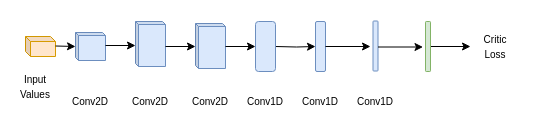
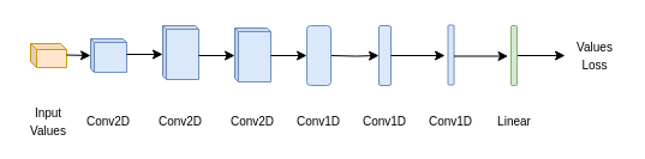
  <mxCell id="0" />
  <mxCell id="1" parent="0" />
  <mxCell id="2" value="" style="shape=cube;whiteSpace=wrap;html=1;boundedLbl=1;backgroundOutline=1;darkOpacity=0.05;darkOpacity2=0.1;size=5;fillColor=#ffe6cc;strokeColor=#d79b00;" parent="1" vertex="1"><mxGeometry x="25" y="36" width="30" height="20" as="geometry" /></mxCell>
  <mxCell id="3" value="" style="shape=cube;whiteSpace=wrap;html=1;boundedLbl=1;backgroundOutline=1;darkOpacity=0.05;darkOpacity2=0.1;size=3;fillColor=#dae8fc;strokeColor=#6c8ebf;" parent="1" vertex="1"><mxGeometry x="135" y="21" width="30" height="45" as="geometry" /></mxCell>
  <mxCell id="4" value="" style="shape=cube;whiteSpace=wrap;html=1;boundedLbl=1;backgroundOutline=1;darkOpacity=0.05;darkOpacity2=0.1;size=3;fillColor=#dae8fc;strokeColor=#6c8ebf;" parent="1" vertex="1"><mxGeometry x="75" y="32" width="30" height="28" as="geometry" /></mxCell>
  <mxCell id="5" value="" style="shape=cube;whiteSpace=wrap;html=1;boundedLbl=1;backgroundOutline=1;darkOpacity=0.05;darkOpacity2=0.1;size=3;fillColor=#dae8fc;strokeColor=#6c8ebf;" parent="1" vertex="1"><mxGeometry x="195" y="23" width="30" height="45" as="geometry" /></mxCell>
  <mxCell id="6" style="edgeStyle=orthogonalEdgeStyle;rounded=0;orthogonalLoop=1;jettySize=auto;html=1;entryX=0;entryY=0.5;entryDx=0;entryDy=0;" parent="1" target="17" edge="1"><mxGeometry relative="1" as="geometry"><mxPoint x="275" y="46" as="sourcePoint" /><mxPoint x="300.222" y="46.222" as="targetPoint" /></mxGeometry></mxCell>
  <mxCell id="7" value="&lt;font style=&quot;font-size: 10px&quot;&gt;Conv2D&lt;/font&gt;" style="text;html=1;strokeColor=none;fillColor=none;align=center;verticalAlign=middle;whiteSpace=wrap;rounded=0;" parent="1" vertex="1"><mxGeometry x="70" y="91" width="40" height="20" as="geometry" /></mxCell>
  <mxCell id="8" value="" style="endArrow=classic;html=1;exitX=1;exitY=0.5;exitDx=0;exitDy=0;" parent="1" source="21" edge="1"><mxGeometry width="50" height="50" relative="1" as="geometry"><mxPoint x="451.68" y="45.72" as="sourcePoint" /><mxPoint x="470" y="46" as="targetPoint" /></mxGeometry></mxCell>
- <mxCell id="9" value="&lt;span style=&quot;font-size: 10px&quot;&gt;Critic Loss&lt;/span&gt;" style="text;html=1;strokeColor=none;fillColor=none;align=center;verticalAlign=middle;whiteSpace=wrap;rounded=0;" parent="1" vertex="1"><mxGeometry x="475" y="36" width="40" height="20" as="geometry" /></mxCell>
+ <mxCell id="9" value="&lt;span style=&quot;font-size: 10px&quot;&gt;Values Loss&lt;/span&gt;" style="text;html=1;strokeColor=none;fillColor=none;align=center;verticalAlign=middle;whiteSpace=wrap;rounded=0;" parent="1" vertex="1"><mxGeometry x="475" y="36" width="40" height="20" as="geometry" /></mxCell>
  <mxCell id="10" value="&lt;font style=&quot;font-size: 10px&quot;&gt;Conv2D&lt;/font&gt;" style="text;html=1;strokeColor=none;fillColor=none;align=center;verticalAlign=middle;whiteSpace=wrap;rounded=0;" parent="1" vertex="1"><mxGeometry x="130" y="91" width="40" height="20" as="geometry" /></mxCell>
  <mxCell id="11" value="&lt;font style=&quot;font-size: 10px&quot;&gt;Conv2D&lt;/font&gt;" style="text;html=1;strokeColor=none;fillColor=none;align=center;verticalAlign=middle;whiteSpace=wrap;rounded=0;" parent="1" vertex="1"><mxGeometry x="190" y="91" width="40" height="20" as="geometry" /></mxCell>
  <mxCell id="12" value="&lt;font style=&quot;font-size: 10px&quot;&gt;Conv1D&lt;/font&gt;" style="text;html=1;strokeColor=none;fillColor=none;align=center;verticalAlign=middle;whiteSpace=wrap;rounded=0;" parent="1" vertex="1"><mxGeometry x="245" y="91" width="40" height="20" as="geometry" /></mxCell>
- <mxCell id="14" value="&lt;font style=&quot;font-size: 10px&quot;&gt;Input Values&lt;br&gt;&lt;/font&gt;" style="text;html=1;strokeColor=none;fillColor=none;align=center;verticalAlign=middle;whiteSpace=wrap;rounded=0;" parent="1" vertex="1"><mxGeometry x="15" y="76" width="40" height="20" as="geometry" /></mxCell>
+ <mxCell id="13" value="&lt;font style=&quot;font-size: 10px&quot;&gt;Linear&lt;/font&gt;" style="text;html=1;strokeColor=none;fillColor=none;align=center;verticalAlign=middle;whiteSpace=wrap;rounded=0;" parent="1" vertex="1"><mxGeometry x="407.5" y="91" width="40" height="20" as="geometry" /></mxCell>
+ <mxCell id="14" value="&lt;font style=&quot;font-size: 10px&quot;&gt;Input Values&lt;br&gt;&lt;/font&gt;" style="text;html=1;strokeColor=none;fillColor=none;align=center;verticalAlign=middle;whiteSpace=wrap;rounded=0;" parent="1" vertex="1"><mxGeometry x="20" y="91" width="40" height="20" as="geometry" /></mxCell>
  <mxCell id="15" value="" style="rounded=1;whiteSpace=wrap;html=1;fillColor=#dae8fc;strokeColor=#6c8ebf;" parent="1" vertex="1"><mxGeometry x="255" y="21" width="20" height="50" as="geometry" /></mxCell>
  <mxCell id="16" value="&lt;font style=&quot;font-size: 10px&quot;&gt;Conv1D&lt;/font&gt;" style="text;html=1;strokeColor=none;fillColor=none;align=center;verticalAlign=middle;whiteSpace=wrap;rounded=0;" parent="1" vertex="1"><mxGeometry x="300" y="91" width="40" height="20" as="geometry" /></mxCell>
  <mxCell id="17" value="" style="rounded=1;whiteSpace=wrap;html=1;fillColor=#dae8fc;strokeColor=#6c8ebf;" parent="1" vertex="1"><mxGeometry x="315" y="21" width="10" height="50" as="geometry" /></mxCell>
  <mxCell id="18" value="" style="rounded=1;whiteSpace=wrap;html=1;fillColor=#dae8fc;strokeColor=#6c8ebf;" parent="1" vertex="1"><mxGeometry x="372.5" y="20.5" width="5" height="50" as="geometry" /></mxCell>
  <mxCell id="19" style="edgeStyle=orthogonalEdgeStyle;rounded=0;orthogonalLoop=1;jettySize=auto;html=1;" parent="1" edge="1"><mxGeometry relative="1" as="geometry"><mxPoint x="325" y="46" as="sourcePoint" /><mxPoint x="370" y="46" as="targetPoint" /></mxGeometry></mxCell>
  <mxCell id="20" value="&lt;font style=&quot;font-size: 10px&quot;&gt;Conv1D&lt;/font&gt;" style="text;html=1;strokeColor=none;fillColor=none;align=center;verticalAlign=middle;whiteSpace=wrap;rounded=0;" parent="1" vertex="1"><mxGeometry x="355" y="91" width="40" height="20" as="geometry" /></mxCell>
  <mxCell id="21" value="" style="rounded=1;whiteSpace=wrap;html=1;fillColor=#d5e8d4;strokeColor=#82b366;" parent="1" vertex="1"><mxGeometry x="425" y="21" width="5" height="50" as="geometry" /></mxCell>
  <mxCell id="22" style="edgeStyle=orthogonalEdgeStyle;rounded=0;orthogonalLoop=1;jettySize=auto;html=1;" parent="1" edge="1"><mxGeometry relative="1" as="geometry"><mxPoint x="377.5" y="46.5" as="sourcePoint" /><mxPoint x="422.5" y="46.5" as="targetPoint" /></mxGeometry></mxCell>
  <mxCell id="23" value="" style="endArrow=classic;html=1;exitX=0;exitY=0;exitDx=30;exitDy=24;exitPerimeter=0;" edge="1" parent="1"><mxGeometry width="50" height="50" relative="1" as="geometry"><mxPoint x="55" y="45.5" as="sourcePoint" /><mxPoint x="75" y="46" as="targetPoint" /></mxGeometry></mxCell>
  <mxCell id="24" value="" style="endArrow=classic;html=1;exitX=0;exitY=0;exitDx=30;exitDy=24;exitPerimeter=0;" edge="1" parent="1"><mxGeometry width="50" height="50" relative="1" as="geometry"><mxPoint x="105" y="45" as="sourcePoint" /><mxPoint x="135" y="45" as="targetPoint" /></mxGeometry></mxCell>
  <mxCell id="25" value="" style="endArrow=classic;html=1;exitX=0;exitY=0;exitDx=30;exitDy=24;exitPerimeter=0;" edge="1" parent="1"><mxGeometry width="50" height="50" relative="1" as="geometry"><mxPoint x="225" y="46" as="sourcePoint" /><mxPoint x="255" y="46" as="targetPoint" /></mxGeometry></mxCell>
  <mxCell id="26" value="" style="endArrow=classic;html=1;exitX=0;exitY=0;exitDx=30;exitDy=24;exitPerimeter=0;" edge="1" parent="1"><mxGeometry width="50" height="50" relative="1" as="geometry"><mxPoint x="165" y="46" as="sourcePoint" /><mxPoint x="195" y="46" as="targetPoint" /></mxGeometry></mxCell>
